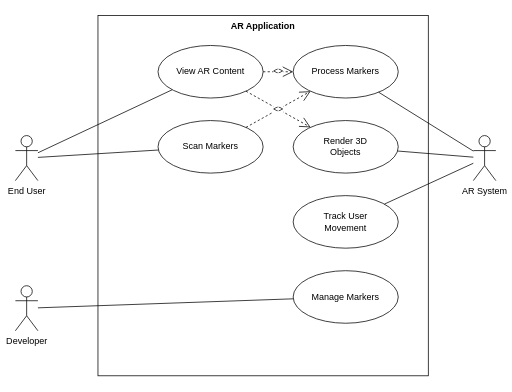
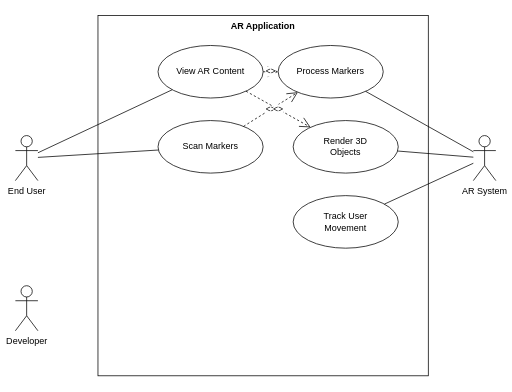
  <mxCell id="0" />
  <mxCell id="1" parent="0" />
  <mxCell id="2" value="End User" style="shape=umlActor;verticalLabelPosition=bottom;verticalAlign=top;html=1;" vertex="1" parent="1"><mxGeometry x="20" y="180" width="30" height="60" as="geometry" /></mxCell>
  <mxCell id="3" value="Developer" style="shape=umlActor;verticalLabelPosition=bottom;verticalAlign=top;html=1;" vertex="1" parent="1"><mxGeometry x="20" y="380" width="30" height="60" as="geometry" /></mxCell>
  <mxCell id="4" value="AR System" style="shape=umlActor;verticalLabelPosition=bottom;verticalAlign=top;html=1;" vertex="1" parent="1"><mxGeometry x="630" y="180" width="30" height="60" as="geometry" /></mxCell>
  <mxCell id="5" value="AR Application" style="shape=rect;html=1;verticalAlign=top;fontStyle=1;whiteSpace=wrap;align=center;" vertex="1" parent="1"><mxGeometry x="130" y="20" width="440" height="480" as="geometry" /></mxCell>
  <mxCell id="6" value="View AR Content" style="ellipse;whiteSpace=wrap;html=1;" vertex="1" parent="1"><mxGeometry x="210" y="60" width="140" height="70" as="geometry" /></mxCell>
  <mxCell id="7" value="Scan Markers" style="ellipse;whiteSpace=wrap;html=1;" vertex="1" parent="1"><mxGeometry x="210" y="160" width="140" height="70" as="geometry" /></mxCell>
- <mxCell id="8" value="Manage Markers" style="ellipse;whiteSpace=wrap;html=1;" vertex="1" parent="1"><mxGeometry x="390" y="360" width="140" height="70" as="geometry" /></mxCell>
- <mxCell id="9" value="Process Markers" style="ellipse;whiteSpace=wrap;html=1;" vertex="1" parent="1"><mxGeometry x="390" y="60" width="140" height="70" as="geometry" /></mxCell>
+ <mxCell id="9" value="Process Markers" style="ellipse;whiteSpace=wrap;html=1;" vertex="1" parent="1"><mxGeometry x="370" y="60" width="140" height="70" as="geometry" /></mxCell>
  <mxCell id="10" value="Render 3D&#10;Objects" style="ellipse;whiteSpace=wrap;html=1;" vertex="1" parent="1"><mxGeometry x="390" y="160" width="140" height="70" as="geometry" /></mxCell>
  <mxCell id="11" value="Track User&#10;Movement" style="ellipse;whiteSpace=wrap;html=1;" vertex="1" parent="1"><mxGeometry x="390" y="260" width="140" height="70" as="geometry" /></mxCell>
  <mxCell id="12" value="&lt;&lt;include&gt;&gt;" style="endArrow=open;endSize=12;dashed=1;html=1;" edge="1" parent="1" source="6" target="9"><mxGeometry width="160" relative="1" as="geometry" /></mxCell>
  <mxCell id="13" value="&lt;&lt;include&gt;&gt;" style="endArrow=open;endSize=12;dashed=1;html=1;" edge="1" parent="1" source="7" target="9"><mxGeometry width="160" relative="1" as="geometry" /></mxCell>
  <mxCell id="14" value="&lt;&lt;include&gt;&gt;" style="endArrow=open;endSize=12;dashed=1;html=1;" edge="1" parent="1" source="6" target="10"><mxGeometry width="160" relative="1" as="geometry" /></mxCell>
  <mxCell id="15" value="" style="endArrow=none;html=1;" edge="1" parent="1" source="2" target="6"><mxGeometry width="50" height="50" relative="1" as="geometry" /></mxCell>
  <mxCell id="16" value="" style="endArrow=none;html=1;" edge="1" parent="1" source="2" target="7"><mxGeometry width="50" height="50" relative="1" as="geometry" /></mxCell>
- <mxCell id="17" value="" style="endArrow=none;html=1;" edge="1" parent="1" source="3" target="8"><mxGeometry width="50" height="50" relative="1" as="geometry" /></mxCell>
  <mxCell id="18" value="" style="endArrow=none;html=1;" edge="1" parent="1" source="4" target="9"><mxGeometry width="50" height="50" relative="1" as="geometry" /></mxCell>
  <mxCell id="19" value="" style="endArrow=none;html=1;" edge="1" parent="1" source="4" target="10"><mxGeometry width="50" height="50" relative="1" as="geometry" /></mxCell>
  <mxCell id="20" value="" style="endArrow=none;html=1;" edge="1" parent="1" source="4" target="11"><mxGeometry width="50" height="50" relative="1" as="geometry" /></mxCell>
